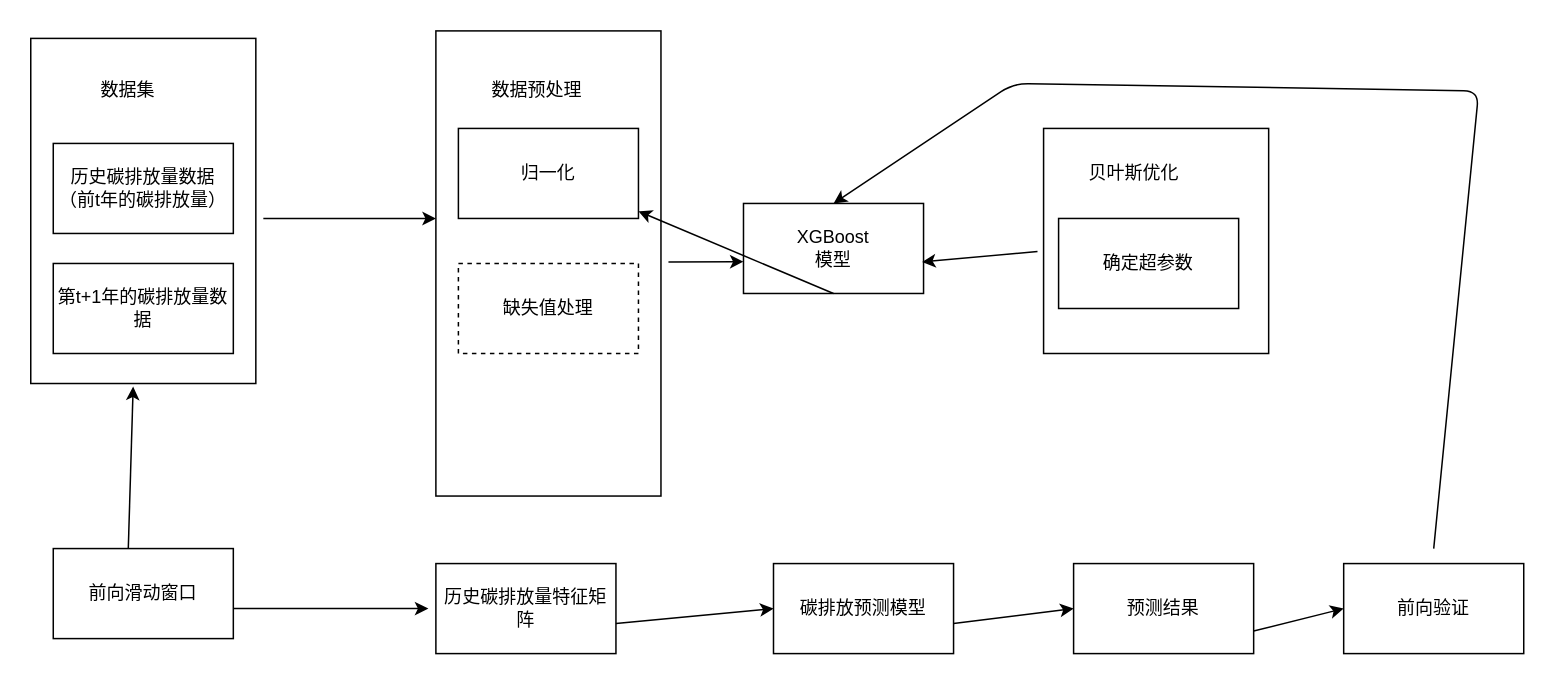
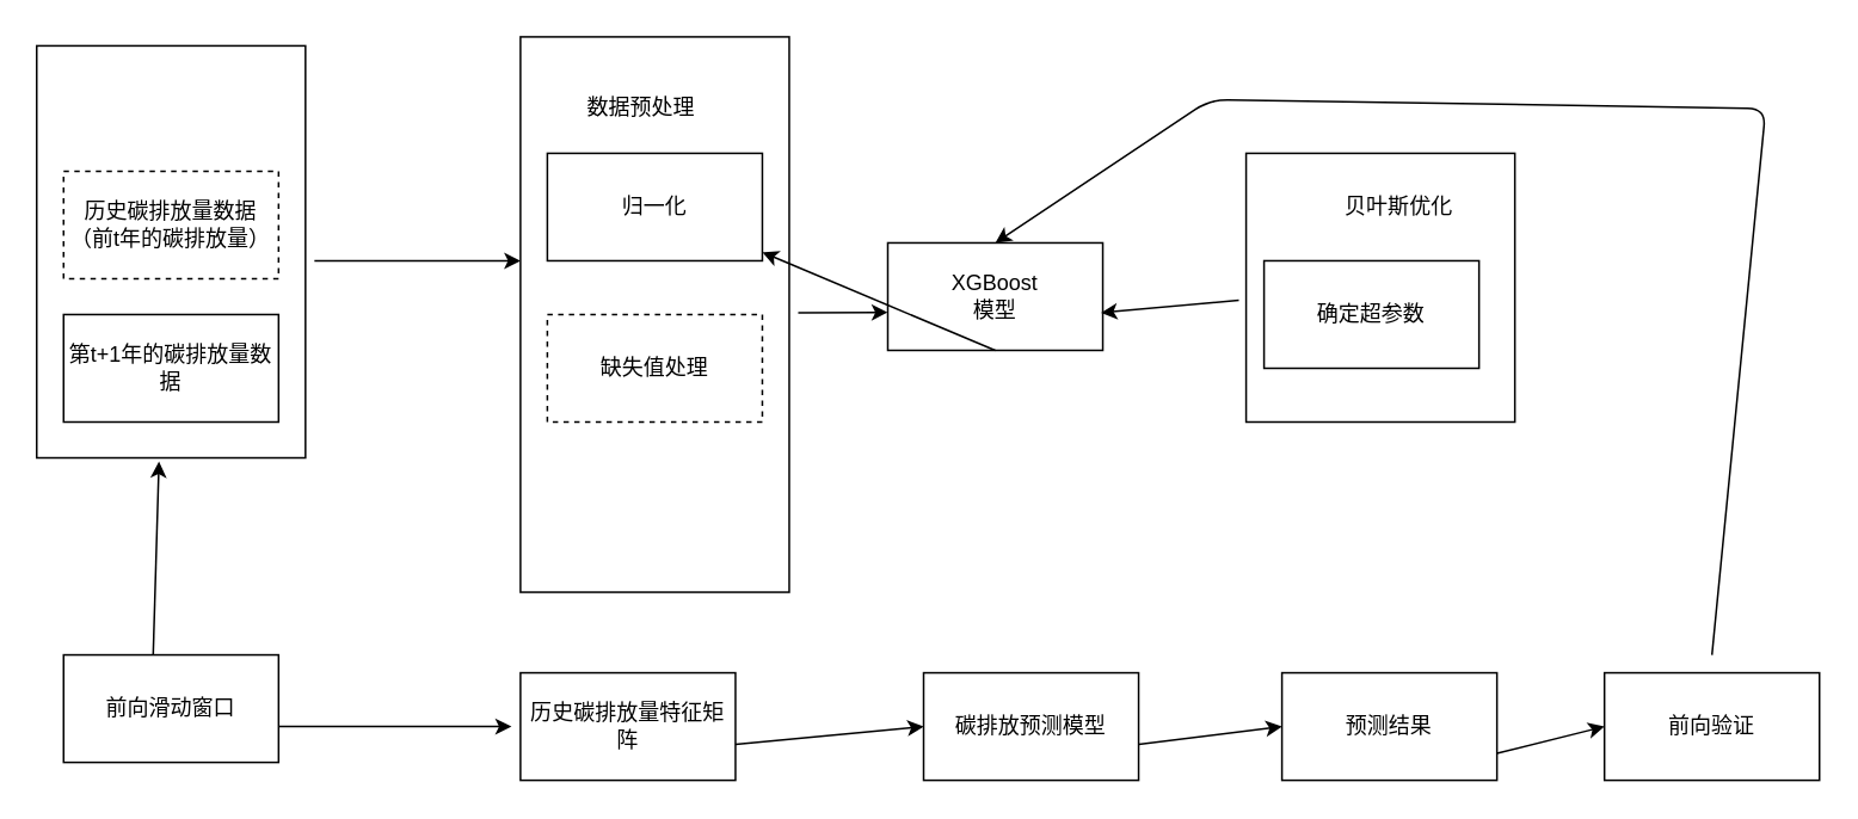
  <mxCell id="0" />
  <mxCell id="1" parent="0" />
- <mxCell id="2" value="历史碳排放量数据&lt;br&gt;（前t年的碳排放量）" style="rounded=0;whiteSpace=wrap;html=1;" parent="1" vertex="1"><mxGeometry x="35" y="95" width="120" height="60" as="geometry" /></mxCell>
+ <mxCell id="2" value="历史碳排放量数据&lt;br&gt;（前t年的碳排放量）" style="rounded=0;whiteSpace=wrap;html=1;dashed=1;" parent="1" vertex="1"><mxGeometry x="35" y="95" width="120" height="60" as="geometry" /></mxCell>
  <mxCell id="3" value="第t+1年的碳排放量数据" style="rounded=0;whiteSpace=wrap;html=1;" parent="1" vertex="1"><mxGeometry x="35" y="175" width="120" height="60" as="geometry" /></mxCell>
  <mxCell id="4" value="" style="rounded=0;whiteSpace=wrap;html=1;fillColor=none;" parent="1" vertex="1"><mxGeometry x="20" y="25" width="150" height="230" as="geometry" /></mxCell>
- <mxCell id="5" value="数据集" style="text;html=1;strokeColor=none;fillColor=none;align=center;verticalAlign=middle;whiteSpace=wrap;rounded=0;" parent="1" vertex="1"><mxGeometry x="55" y="45" width="60" height="30" as="geometry" /></mxCell>
  <mxCell id="6" value="归一化" style="rounded=0;whiteSpace=wrap;html=1;" parent="1" vertex="1"><mxGeometry x="305" y="85" width="120" height="60" as="geometry" /></mxCell>
  <mxCell id="7" value="缺失值处理" style="rounded=0;whiteSpace=wrap;html=1;dashed=1;" parent="1" vertex="1"><mxGeometry x="305" y="175" width="120" height="60" as="geometry" /></mxCell>
  <mxCell id="8" value="" style="rounded=0;whiteSpace=wrap;html=1;fillColor=none;" parent="1" vertex="1"><mxGeometry x="290" y="20" width="150" height="310" as="geometry" /></mxCell>
  <mxCell id="9" value="数据预处理" style="text;html=1;strokeColor=none;fillColor=none;align=center;verticalAlign=middle;whiteSpace=wrap;rounded=0;" parent="1" vertex="1"><mxGeometry x="320" y="45" width="75" height="30" as="geometry" /></mxCell>
  <mxCell id="10" value="XGBoost&lt;br&gt;模型" style="rounded=0;whiteSpace=wrap;html=1;" parent="1" vertex="1"><mxGeometry x="495" y="135" width="120" height="60" as="geometry" /></mxCell>
  <mxCell id="11" value="确定超参数" style="rounded=0;whiteSpace=wrap;html=1;" parent="1" vertex="1"><mxGeometry x="705" y="145" width="120" height="60" as="geometry" /></mxCell>
- <mxCell id="12" value="贝叶斯优化" style="text;html=1;align=center;verticalAlign=middle;resizable=0;points=[];autosize=1;strokeColor=none;fillColor=none;" parent="1" vertex="1"><mxGeometry x="715" y="105" width="80" height="20" as="geometry" /></mxCell>
+ <mxCell id="12" value="贝叶斯优化" style="text;html=1;align=center;verticalAlign=middle;resizable=0;points=[];autosize=1;strokeColor=none;fillColor=none;" parent="1" vertex="1"><mxGeometry x="740" y="105" width="80" height="20" as="geometry" /></mxCell>
  <mxCell id="13" value="" style="rounded=0;whiteSpace=wrap;html=1;fillColor=none;" parent="1" vertex="1"><mxGeometry x="695" y="85" width="150" height="150" as="geometry" /></mxCell>
  <mxCell id="14" value="碳排放预测模型" style="rounded=0;whiteSpace=wrap;html=1;" parent="1" vertex="1"><mxGeometry x="515" y="375" width="120" height="60" as="geometry" /></mxCell>
  <mxCell id="15" value="前向滑动窗口" style="rounded=0;whiteSpace=wrap;html=1;" parent="1" vertex="1"><mxGeometry x="35" y="365" width="120" height="60" as="geometry" /></mxCell>
  <mxCell id="16" value="历史碳排放量特征矩阵" style="rounded=0;whiteSpace=wrap;html=1;" parent="1" vertex="1"><mxGeometry x="290" y="375" width="120" height="60" as="geometry" /></mxCell>
  <mxCell id="17" value="预测结果" style="rounded=0;whiteSpace=wrap;html=1;" parent="1" vertex="1"><mxGeometry x="715" y="375" width="120" height="60" as="geometry" /></mxCell>
  <mxCell id="18" value="前向验证" style="rounded=0;whiteSpace=wrap;html=1;" parent="1" vertex="1"><mxGeometry x="895" y="375" width="120" height="60" as="geometry" /></mxCell>
  <mxCell id="19" value="" style="endArrow=classic;html=1;" parent="1" edge="1"><mxGeometry width="50" height="50" relative="1" as="geometry"><mxPoint x="175" y="145" as="sourcePoint" /><mxPoint x="290" y="145" as="targetPoint" /></mxGeometry></mxCell>
  <mxCell id="20" value="" style="endArrow=classic;html=1;" parent="1" edge="1"><mxGeometry width="50" height="50" relative="1" as="geometry"><mxPoint x="445" y="174" as="sourcePoint" /><mxPoint x="495" y="173.82" as="targetPoint" /></mxGeometry></mxCell>
  <mxCell id="21" value="" style="endArrow=classic;html=1;exitX=-0.027;exitY=0.547;exitDx=0;exitDy=0;exitPerimeter=0;entryX=0.992;entryY=0.65;entryDx=0;entryDy=0;entryPerimeter=0;" parent="1" edge="1" target="10" source="13"><mxGeometry width="50" height="50" relative="1" as="geometry"><mxPoint x="615" y="164.41" as="sourcePoint" /><mxPoint x="635" y="235" as="targetPoint" /></mxGeometry></mxCell>
  <mxCell id="22" value="" style="endArrow=classic;html=1;entryX=0.455;entryY=1.009;entryDx=0;entryDy=0;entryPerimeter=0;" parent="1" target="4" edge="1"><mxGeometry width="50" height="50" relative="1" as="geometry"><mxPoint x="85" y="365" as="sourcePoint" /><mxPoint x="135" y="315" as="targetPoint" /></mxGeometry></mxCell>
  <mxCell id="23" value="" style="endArrow=classic;html=1;" parent="1" edge="1"><mxGeometry width="50" height="50" relative="1" as="geometry"><mxPoint x="155" y="405" as="sourcePoint" /><mxPoint x="285" y="405" as="targetPoint" /></mxGeometry></mxCell>
  <mxCell id="24" value="" style="endArrow=classic;html=1;entryX=0;entryY=0.5;entryDx=0;entryDy=0;" parent="1" target="14" edge="1"><mxGeometry width="50" height="50" relative="1" as="geometry"><mxPoint x="410" y="415" as="sourcePoint" /><mxPoint x="460" y="365" as="targetPoint" /></mxGeometry></mxCell>
  <mxCell id="25" value="" style="endArrow=classic;html=1;entryX=0;entryY=0.5;entryDx=0;entryDy=0;" parent="1" target="17" edge="1"><mxGeometry width="50" height="50" relative="1" as="geometry"><mxPoint x="635" y="415" as="sourcePoint" /><mxPoint x="685" y="365" as="targetPoint" /></mxGeometry></mxCell>
  <mxCell id="26" value="" style="endArrow=classic;html=1;entryX=0;entryY=0.5;entryDx=0;entryDy=0;" parent="1" target="18" edge="1"><mxGeometry width="50" height="50" relative="1" as="geometry"><mxPoint x="835" y="420" as="sourcePoint" /><mxPoint x="885" y="370" as="targetPoint" /></mxGeometry></mxCell>
  <mxCell id="27" value="" style="endArrow=classic;html=1;exitX=0.5;exitY=1;exitDx=0;exitDy=0;" parent="1" source="10" target="6" edge="1"><mxGeometry width="50" height="50" relative="1" as="geometry"><mxPoint x="575" y="285" as="sourcePoint" /><mxPoint x="625" y="235" as="targetPoint" /></mxGeometry></mxCell>
  <mxCell id="28" value="" style="endArrow=classic;html=1;entryX=0.5;entryY=0;entryDx=0;entryDy=0;" parent="1" target="10" edge="1"><mxGeometry width="50" height="50" relative="1" as="geometry"><mxPoint x="955" y="365" as="sourcePoint" /><mxPoint x="555" y="80" as="targetPoint" /><Array as="points"><mxPoint x="985" y="60" /><mxPoint x="675" y="55" /></Array></mxGeometry></mxCell>
